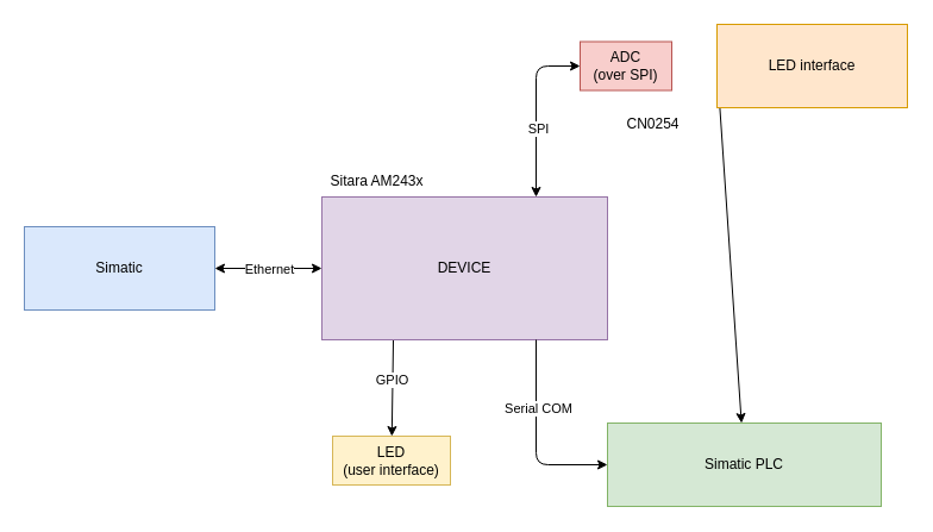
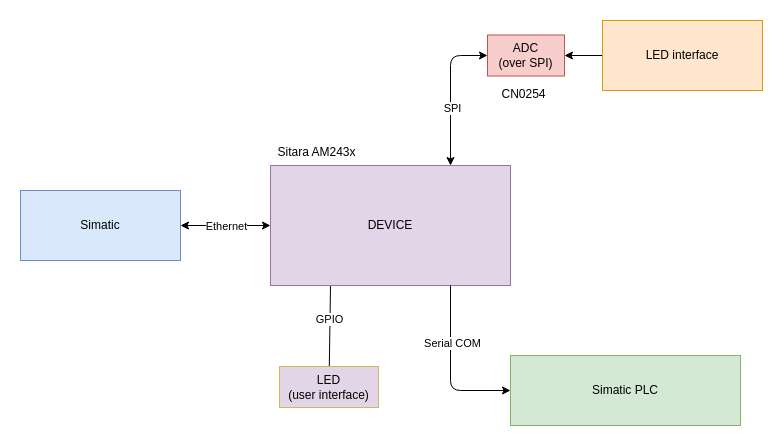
  <mxCell id="0" />
  <mxCell id="1" parent="0" />
- <mxCell id="2" style="edgeStyle=none;html=1;exitX=0.25;exitY=1;exitDx=0;exitDy=0;" edge="1" parent="1" source="4" target="16"><mxGeometry relative="1" as="geometry" /></mxCell>
+ <mxCell id="2" style="edgeStyle=none;html=1;exitX=0.25;exitY=1;exitDx=0;exitDy=0;endArrow=none;" edge="1" parent="1" source="4" target="16"><mxGeometry relative="1" as="geometry" /></mxCell>
  <mxCell id="3" value="GPIO" style="edgeLabel;html=1;align=center;verticalAlign=middle;resizable=0;points=[];" vertex="1" connectable="0" parent="2"><mxGeometry x="-0.168" y="-1" relative="1" as="geometry"><mxPoint as="offset" /></mxGeometry></mxCell>
  <mxCell id="4" value="DEVICE" style="rounded=0;whiteSpace=wrap;html=1;fillColor=#e1d5e7;strokeColor=#9673a6;container=0;" parent="1" vertex="1"><mxGeometry x="270" y="165" width="240" height="120" as="geometry" /></mxCell>
- <mxCell id="5" style="edgeStyle=none;html=1;exitX=0;exitY=0.5;exitDx=0;exitDy=0;" edge="1" parent="1" source="6" target="7"><mxGeometry relative="1" as="geometry" /></mxCell>
+ <mxCell id="5" style="edgeStyle=none;html=1;exitX=0;exitY=0.5;exitDx=0;exitDy=0;" edge="1" parent="1" source="6" target="15"><mxGeometry relative="1" as="geometry" /></mxCell>
  <mxCell id="6" value="LED interface" style="rounded=0;whiteSpace=wrap;html=1;fillColor=#ffe6cc;strokeColor=#d79b00;container=0;" parent="1" vertex="1"><mxGeometry x="602" y="20" width="160" height="70" as="geometry" /></mxCell>
  <mxCell id="7" value="Simatic PLC" style="rounded=0;whiteSpace=wrap;html=1;fillColor=#d5e8d4;strokeColor=#82b366;container=0;" parent="1" vertex="1"><mxGeometry x="510" y="355" width="230" height="70" as="geometry" /></mxCell>
  <mxCell id="8" style="edgeStyle=none;html=1;exitX=1;exitY=0.5;exitDx=0;exitDy=0;entryX=0;entryY=0.5;entryDx=0;entryDy=0;startArrow=classic;startFill=1;" parent="1" source="10" target="4" edge="1"><mxGeometry relative="1" as="geometry" /></mxCell>
  <mxCell id="9" value="Ethernet" style="edgeLabel;html=1;align=center;verticalAlign=middle;resizable=0;points=[];" vertex="1" connectable="0" parent="8"><mxGeometry x="-0.274" relative="1" as="geometry"><mxPoint x="12" as="offset" /></mxGeometry></mxCell>
  <mxCell id="10" value="Simatic" style="rounded=0;whiteSpace=wrap;html=1;fillColor=#dae8fc;strokeColor=#6c8ebf;container=0;" parent="1" vertex="1"><mxGeometry x="20" y="190" width="160" height="70" as="geometry" /></mxCell>
  <mxCell id="11" style="edgeStyle=orthogonalEdgeStyle;html=1;exitX=0;exitY=0.5;exitDx=0;exitDy=0;startArrow=classic;startFill=1;entryX=0.75;entryY=1;entryDx=0;entryDy=0;endArrow=none;endFill=0;" parent="1" source="7" target="4" edge="1"><mxGeometry relative="1" as="geometry"><mxPoint x="460" y="305" as="targetPoint" /></mxGeometry></mxCell>
  <mxCell id="12" value="Serial COM" style="edgeLabel;html=1;align=center;verticalAlign=middle;resizable=0;points=[];" vertex="1" connectable="0" parent="11"><mxGeometry x="0.313" y="-1" relative="1" as="geometry"><mxPoint as="offset" /></mxGeometry></mxCell>
  <mxCell id="13" style="edgeStyle=orthogonalEdgeStyle;html=1;exitX=0;exitY=0.5;exitDx=0;exitDy=0;entryX=0.75;entryY=0;entryDx=0;entryDy=0;startArrow=classic;startFill=1;" edge="1" parent="1" source="15" target="4"><mxGeometry relative="1" as="geometry" /></mxCell>
  <mxCell id="14" value="SPI" style="edgeLabel;html=1;align=center;verticalAlign=middle;resizable=0;points=[];" vertex="1" connectable="0" parent="13"><mxGeometry x="0.206" y="1" relative="1" as="geometry"><mxPoint as="offset" /></mxGeometry></mxCell>
  <mxCell id="15" value="ADC&lt;div&gt;(over SPI)&lt;/div&gt;" style="rounded=0;whiteSpace=wrap;html=1;fillColor=#f8cecc;strokeColor=#b85450;container=0;" vertex="1" parent="1"><mxGeometry x="487" y="34.5" width="77" height="41" as="geometry" /></mxCell>
- <mxCell id="16" value="LED&lt;br&gt;(user interface)" style="rounded=0;whiteSpace=wrap;html=1;fillColor=#fff2cc;strokeColor=#d6b656;container=0;" vertex="1" parent="1"><mxGeometry x="279" y="366" width="99" height="41" as="geometry" /></mxCell>
- <mxCell id="17" value="CN0254" style="text;html=1;align=center;verticalAlign=middle;resizable=0;points=[];autosize=1;strokeColor=none;fillColor=none;" vertex="1" parent="1"><mxGeometry x="517" y="91" width="62" height="26" as="geometry" /></mxCell>
+ <mxCell id="16" value="LED&lt;br&gt;(user interface)" style="rounded=0;whiteSpace=wrap;html=1;fillColor=#e1d5e7;strokeColor=#d6b656;container=0;" vertex="1" parent="1"><mxGeometry x="279" y="366" width="99" height="41" as="geometry" /></mxCell>
+ <mxCell id="17" value="CN0254" style="text;html=1;align=center;verticalAlign=middle;resizable=0;points=[];autosize=1;strokeColor=none;fillColor=none;" vertex="1" parent="1"><mxGeometry x="492" y="81" width="62" height="26" as="geometry" /></mxCell>
  <mxCell id="18" value="Sitara AM243x" style="text;html=1;align=center;verticalAlign=middle;resizable=0;points=[];autosize=1;strokeColor=none;fillColor=none;" vertex="1" parent="1"><mxGeometry x="268" y="139" width="96" height="26" as="geometry" /></mxCell>
